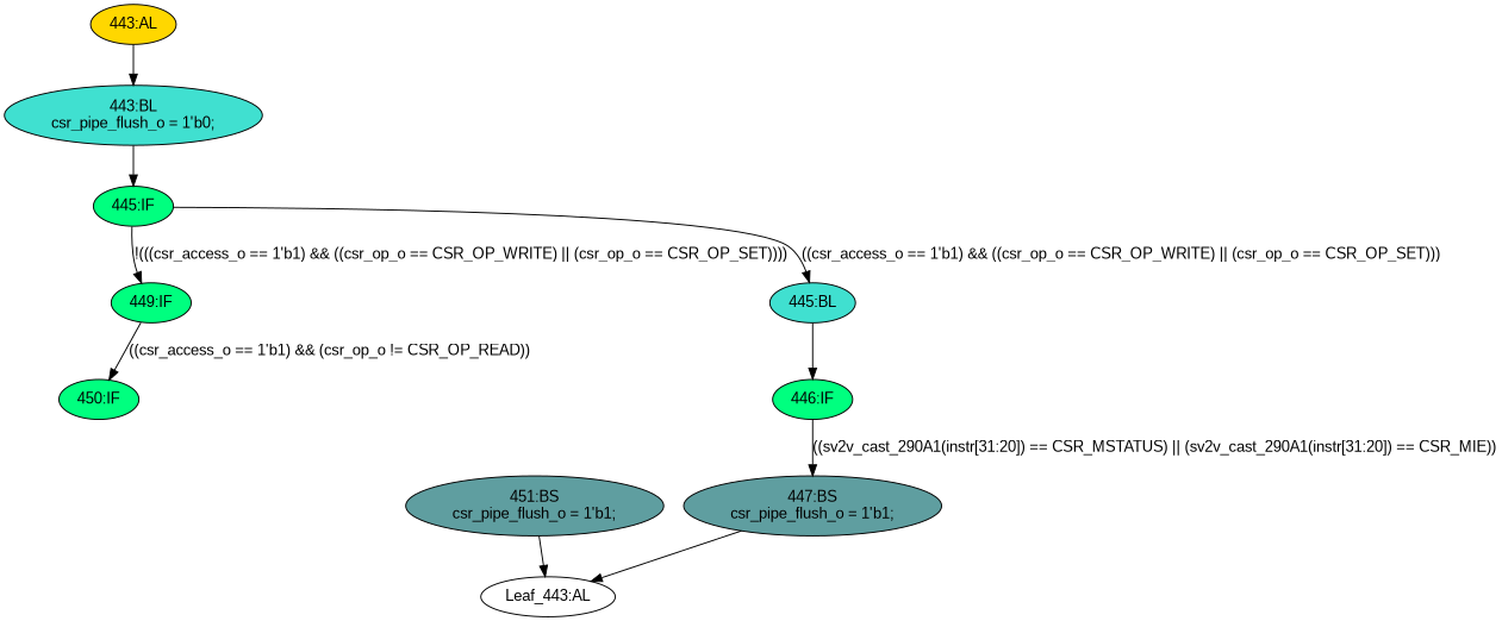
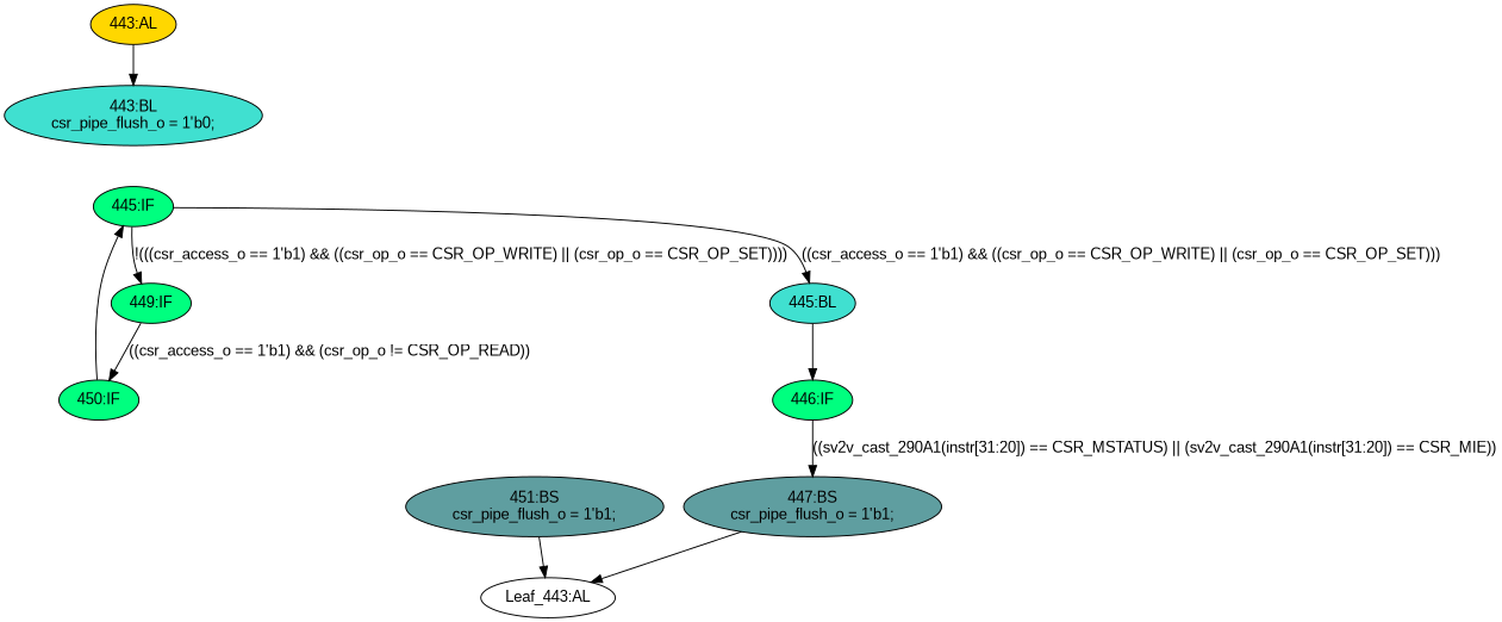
  strict digraph {
    fontname="Liberation Sans"
    node [fillcolor=springgreen fontname="Liberation Sans" statements="[]" style=filled typ=IfStatement]
    edge [cond="[]" fontname="Liberation Sans" lineno=None]
    n1 [ast="<pyverilog.vparser.ast.BlockingSubstitution object at 0x7f2237101b50>" fillcolor=cadetblue label="447:BS\ncsr_pipe_flush_o = 1'b1;" statements="[<pyverilog.vparser.ast.BlockingSubstitution object at 0x7f2237101b50>]" typ=BlockingSubstitution]
    n2 [def_var="['csr_pipe_flush_o']" label="Leaf_443:AL" fillcolor="" statements="" style="" typ=""]
    n3 [ast="<pyverilog.vparser.ast.IfStatement object at 0x7f2237101950>" label="449:IF"]
    n4 [ast="<pyverilog.vparser.ast.IfStatement object at 0x7f2237101dd0>" label="450:IF"]
    n5 [ast="<pyverilog.vparser.ast.BlockingSubstitution object at 0x7f2237101c50>" fillcolor=cadetblue label="451:BS\ncsr_pipe_flush_o = 1'b1;" statements="[<pyverilog.vparser.ast.BlockingSubstitution object at 0x7f2237101c50>]" typ=BlockingSubstitution]
    n6 [ast="<pyverilog.vparser.ast.IfStatement object at 0x7f2237106c90>" label="446:IF"]
    n7 [ast="<pyverilog.vparser.ast.Block object at 0x7f22371073d0>" fillcolor=turquoise label="443:BL\ncsr_pipe_flush_o = 1'b0;" statements="[<pyverilog.vparser.ast.BlockingSubstitution object at 0x7f2237107250>]" typ=Block]
    n8 [ast="<pyverilog.vparser.ast.IfStatement object at 0x7f2237107450>" label="445:IF"]
    n9 [ast="<pyverilog.vparser.ast.Block object at 0x7f2237107490>" fillcolor=turquoise label="445:BL" typ=Block]
    n10 [ast="<pyverilog.vparser.ast.Always object at 0x7f2237107810>" clk_sens=False fillcolor=gold label="443:AL" sens="[]" typ=Always use_var="['CSR_MSTATUS', 'csr_access_o', 'CSR_MIE', 'CSR_DSCRATCH0', 'CSR_DSCRATCH1', 'instr', 'sv2v_cast_290A1', 'CSR_OP_SET', 'csr_op_o', 'CSR_OP_WRITE', 'CSR_OP_READ', 'CSR_DPC', 'CSR_DCSR']"]
    n1 -> n2
    n3 -> n4 [cond="['csr_access_o', 'csr_op_o', 'CSR_OP_READ']" label="((csr_access_o == 1'b1) && (csr_op_o != CSR_OP_READ))" lineno=449]
    n5 -> n2
    n6 -> n1 [cond="['sv2v_cast_290A1', 'instr', 'CSR_MSTATUS', 'sv2v_cast_290A1', 'instr', 'CSR_MIE']" label="((sv2v_cast_290A1(instr[31:20]) == CSR_MSTATUS) || (sv2v_cast_290A1(instr[31:20]) == CSR_MIE))" lineno=446]
-   n7 -> n8
+   n4 -> n8
    n8 -> n3 [cond="['csr_access_o', 'csr_op_o', 'CSR_OP_WRITE', 'csr_op_o', 'CSR_OP_SET']" label="!(((csr_access_o == 1'b1) && ((csr_op_o == CSR_OP_WRITE) || (csr_op_o == CSR_OP_SET))))" lineno=445]
    n8 -> n9 [cond="['csr_access_o', 'csr_op_o', 'CSR_OP_WRITE', 'csr_op_o', 'CSR_OP_SET']" label="((csr_access_o == 1'b1) && ((csr_op_o == CSR_OP_WRITE) || (csr_op_o == CSR_OP_SET)))" lineno=445]
    n9 -> n6
    n10 -> n7
  }
